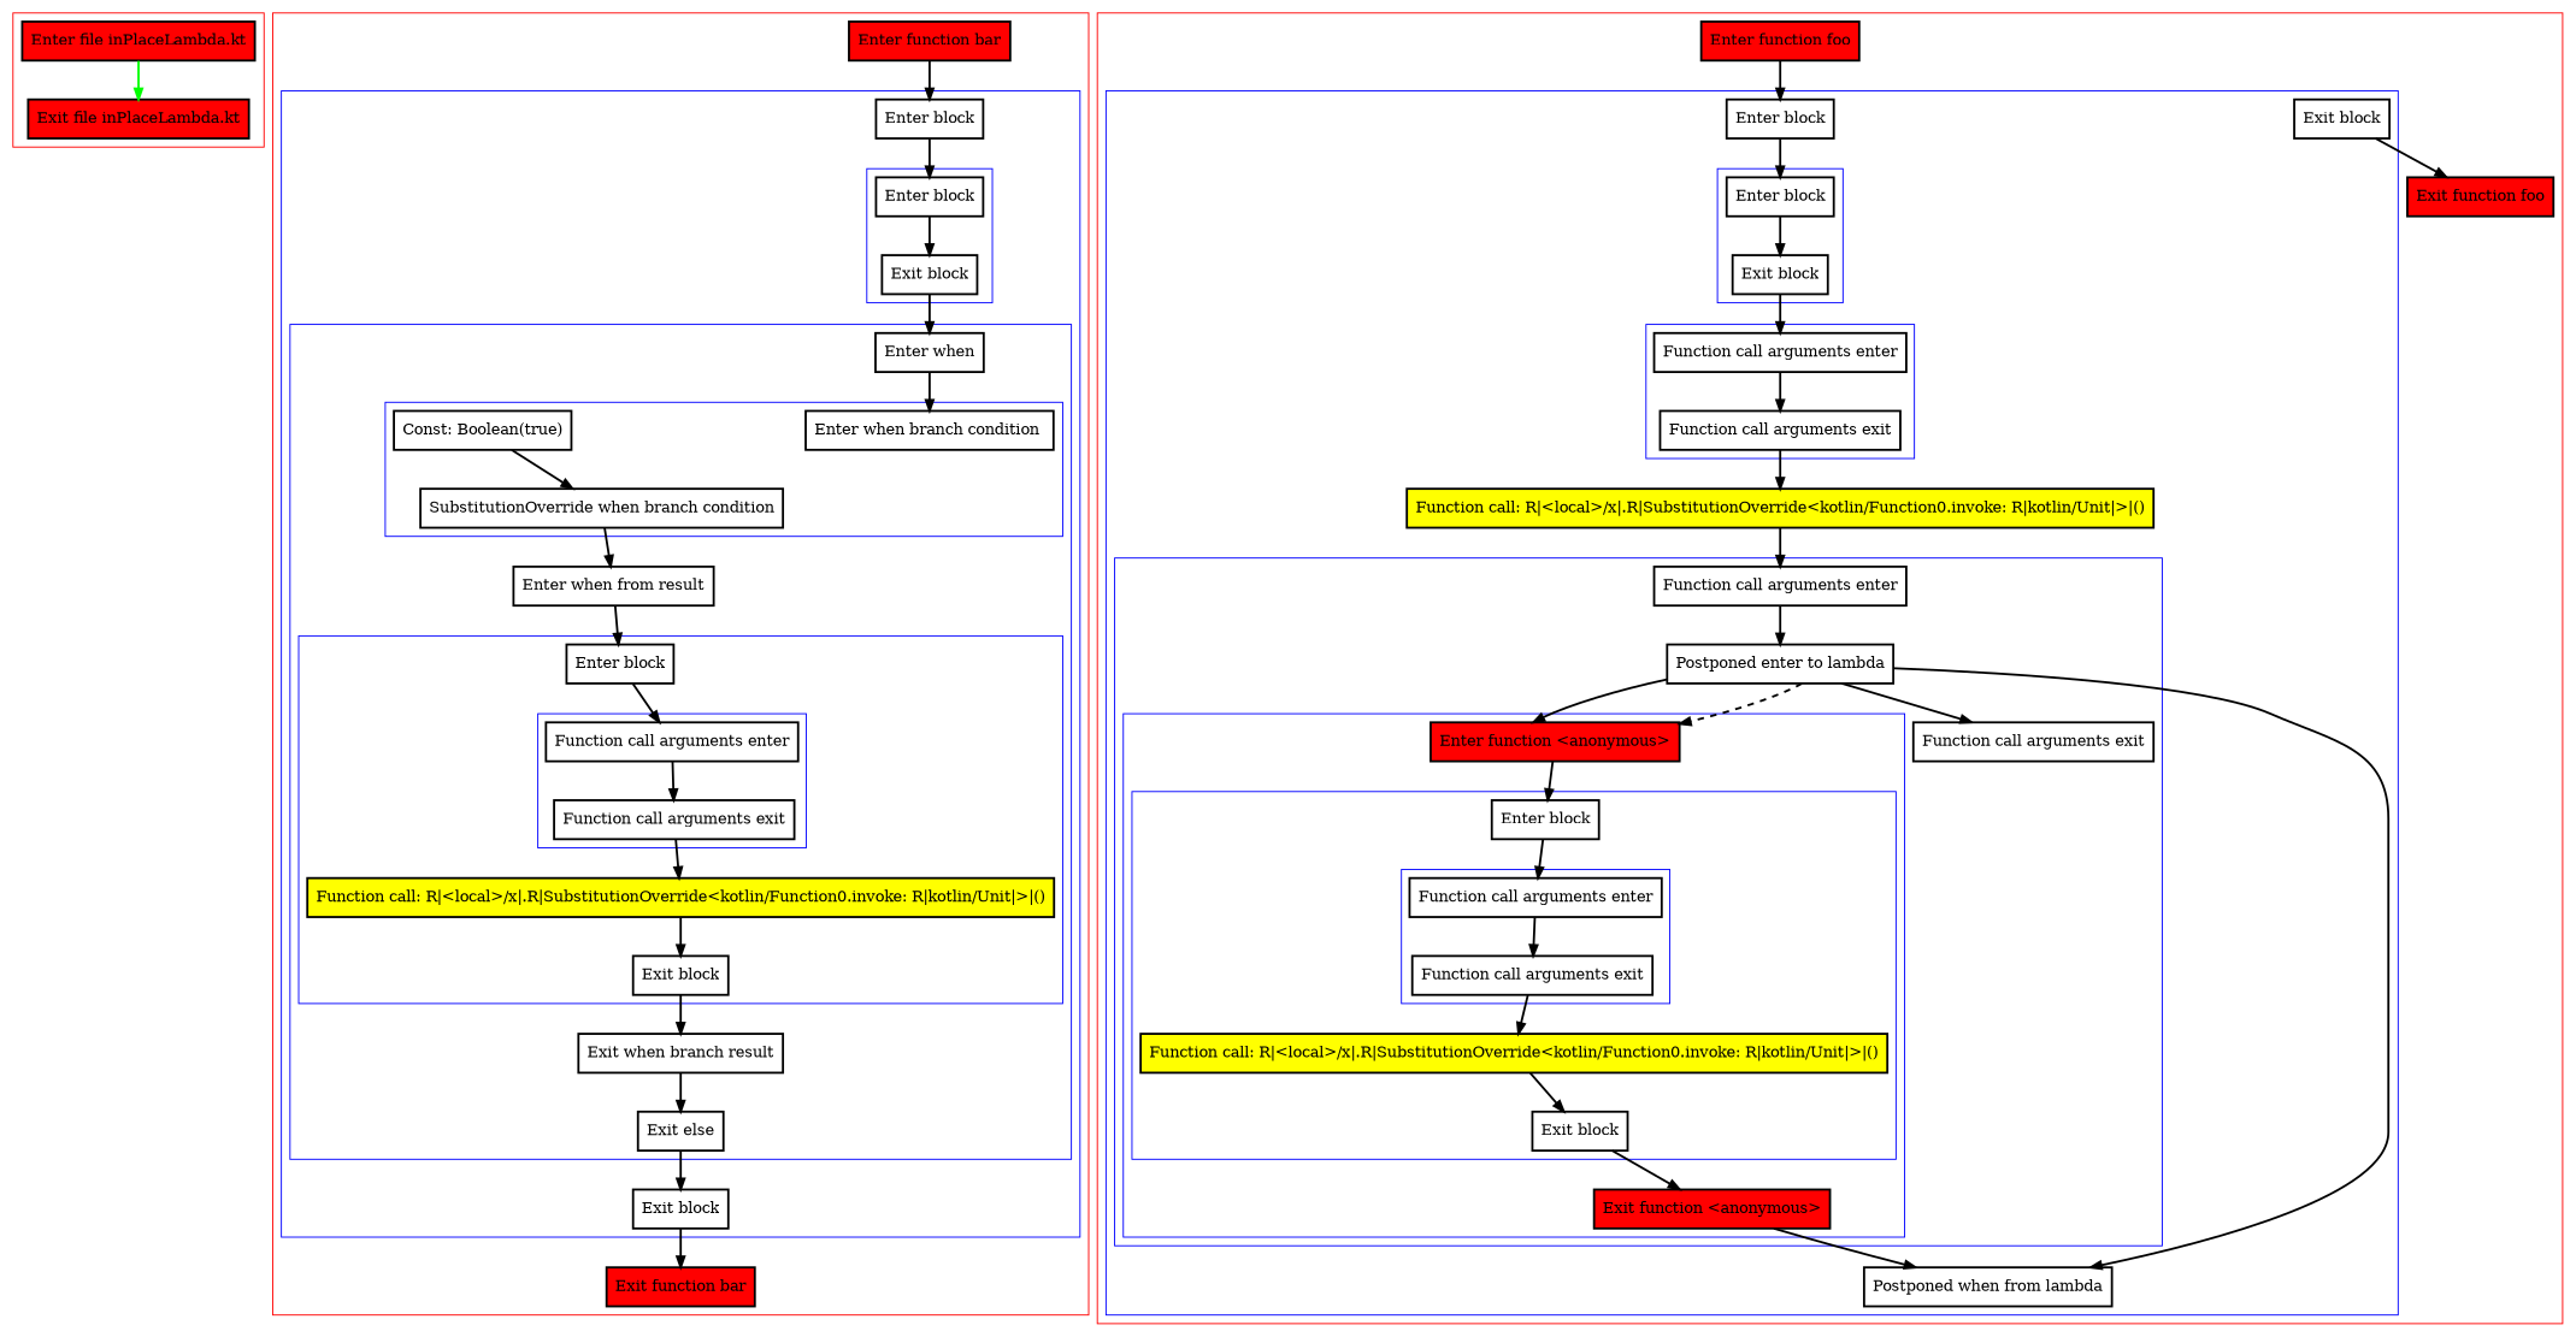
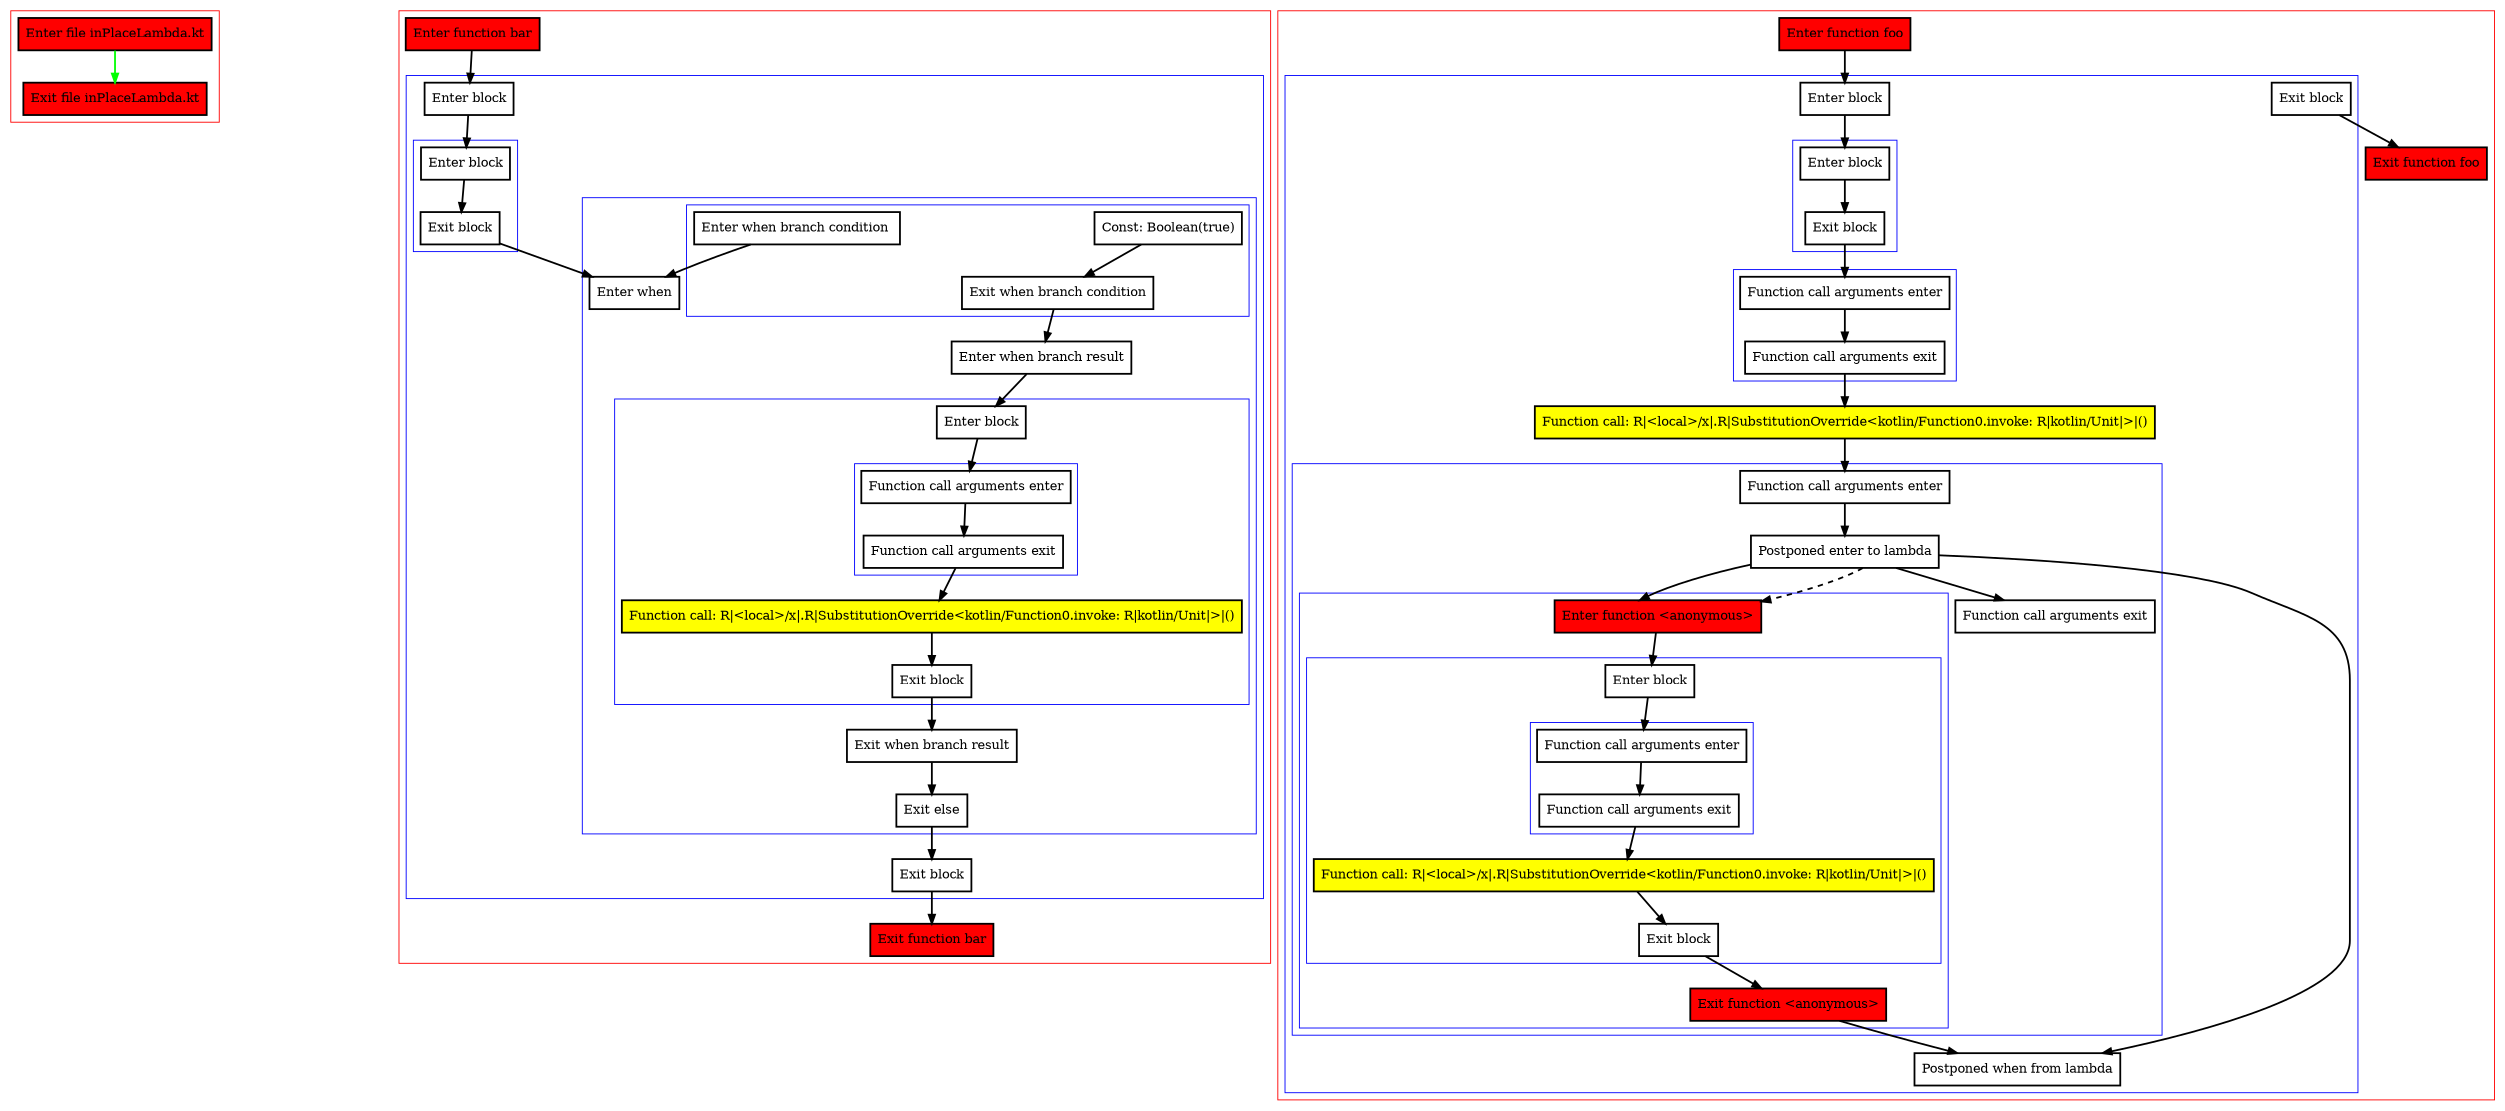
  digraph {
    nodesep=3
    node [penwidth=2 shape=box]
    edge [penwidth=2]
    n1 [fillcolor=red label="Enter file inPlaceLambda.kt" style=filled]
    n2 [fillcolor=red label="Exit file inPlaceLambda.kt" style=filled]
    n3 [label="Enter block"]
    n4 [label="Exit block"]
    n5 [label="Enter when branch condition "]
    n6 [label="Const: Boolean(true)"]
-   n7 [label="SubstitutionOverride when branch condition"]
+   n7 [label="Exit when branch condition"]
    n8 [label="Function call arguments enter"]
    n9 [label="Function call arguments exit"]
    n10 [label="Enter block"]
    n11 [fillcolor=yellow label="Function call: R|<local>/x|.R|SubstitutionOverride<kotlin/Function0.invoke: R|kotlin/Unit|>|()" style=filled]
    n12 [label="Exit block"]
    n13 [label="Enter when"]
-   n14 [label="Enter when from result"]
+   n14 [label="Enter when branch result"]
    n15 [label="Exit when branch result"]
    n16 [label="Exit else"]
    n17 [label="Enter block"]
    n18 [label="Exit block"]
    n19 [fillcolor=red label="Enter function bar" style=filled]
    n20 [fillcolor=red label="Exit function bar" style=filled]
    n21 [label="Enter block"]
    n22 [label="Exit block"]
    n23 [label="Function call arguments enter"]
    n24 [label="Function call arguments exit"]
    n25 [label="Function call arguments enter"]
    n26 [label="Function call arguments exit"]
    n27 [label="Enter block"]
    n28 [fillcolor=yellow label="Function call: R|<local>/x|.R|SubstitutionOverride<kotlin/Function0.invoke: R|kotlin/Unit|>|()" style=filled]
    n29 [label="Exit block"]
    n30 [fillcolor=red label="Enter function <anonymous>" style=filled]
    n31 [fillcolor=red label="Exit function <anonymous>" style=filled]
    n32 [label="Function call arguments enter"]
    n33 [label="Postponed enter to lambda"]
    n34 [label="Function call arguments exit"]
    n35 [label="Enter block"]
    n36 [fillcolor=yellow label="Function call: R|<local>/x|.R|SubstitutionOverride<kotlin/Function0.invoke: R|kotlin/Unit|>|()" style=filled]
    n37 [label="Postponed when from lambda"]
    n38 [label="Exit block"]
    n39 [fillcolor=red label="Enter function foo" style=filled]
    n40 [fillcolor=red label="Exit function foo" style=filled]
    subgraph cluster_1 {
      color=red
      n1
      n2
    }
    subgraph cluster_2 {
      color=red
      n19
      n20
      subgraph cluster_3 {
        color=blue
        n17
        n18
        subgraph cluster_4 {
          color=blue
          n3
          n4
        }
        subgraph cluster_5 {
          color=blue
          n13
          n14
          n15
          n16
          subgraph cluster_6 {
            color=blue
            n5
            n6
            n7
          }
          subgraph cluster_7 {
            color=blue
            n10
            n11
            n12
            subgraph cluster_8 {
              color=blue
              n8
              n9
            }
          }
        }
      }
    }
    subgraph cluster_9 {
      color=red
      n39
      n40
      subgraph cluster_10 {
        color=blue
        n35
        n36
        n37
        n38
        subgraph cluster_11 {
          color=blue
          n21
          n22
        }
        subgraph cluster_12 {
          color=blue
          n23
          n24
        }
        subgraph cluster_13 {
          color=blue
          n32
          n33
          n34
          subgraph cluster_14 {
            color=blue
            n30
            n31
            subgraph cluster_15 {
              color=blue
              n27
              n28
              n29
              subgraph cluster_16 {
                color=blue
                n25
                n26
              }
            }
          }
        }
      }
    }
    n1 -> n2 [color=green]
    n3 -> n4
    n4 -> n13
    n6 -> n7
    n7 -> n14
    n8 -> n9
    n9 -> n11
    n10 -> n8
    n11 -> n12
    n12 -> n15
-   n13 -> n5
+   n5 -> n13
    n14 -> n10
    n15 -> n16
    n16 -> n18
    n17 -> n3
    n18 -> n20
    n19 -> n17
    n21 -> n22
    n22 -> n23
    n23 -> n24
    n24 -> n36
    n25 -> n26
    n26 -> n28
    n27 -> n25
    n28 -> n29
    n29 -> n31
    n30 -> n27
    n31 -> n37
    n32 -> n33
    n33 -> n30
    n33 -> n30 [style=dashed]
    n33 -> n34
    n33 -> n37
    n35 -> n21
    n36 -> n32
    n38 -> n40
    n39 -> n35
  }
